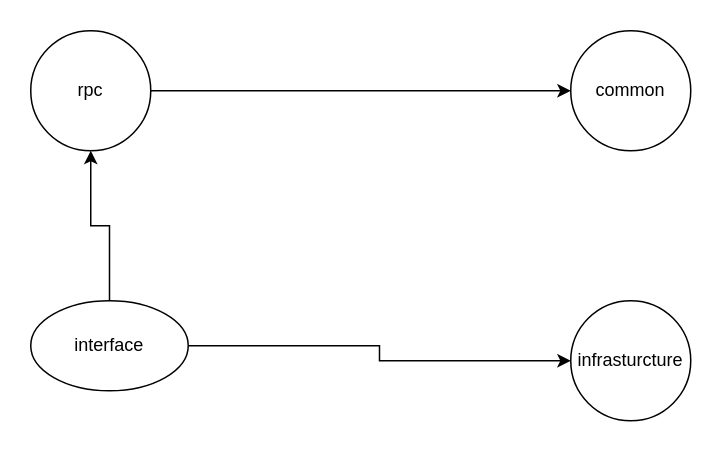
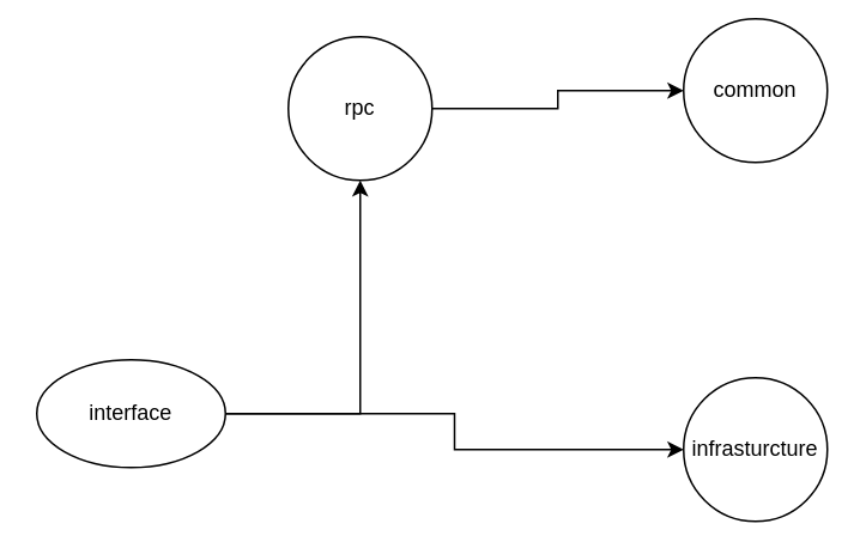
  <mxCell id="0" />
  <mxCell id="1" parent="0" />
- <mxCell id="2" value="common" style="ellipse;whiteSpace=wrap;html=1;aspect=fixed;" vertex="1" parent="1"><mxGeometry x="380" y="20" width="80" height="80" as="geometry" /></mxCell>
+ <mxCell id="2" value="common" style="ellipse;whiteSpace=wrap;html=1;aspect=fixed;" vertex="1" parent="1"><mxGeometry x="380" y="10" width="80" height="80" as="geometry" /></mxCell>
  <mxCell id="3" style="edgeStyle=orthogonalEdgeStyle;rounded=0;orthogonalLoop=1;jettySize=auto;html=1;entryX=0;entryY=0.5;entryDx=0;entryDy=0;" edge="1" parent="1" source="4" target="2"><mxGeometry relative="1" as="geometry" /></mxCell>
- <mxCell id="4" value="rpc" style="ellipse;whiteSpace=wrap;html=1;aspect=fixed;" vertex="1" parent="1"><mxGeometry x="20" y="20" width="80" height="80" as="geometry" /></mxCell>
+ <mxCell id="4" value="rpc" style="ellipse;whiteSpace=wrap;html=1;aspect=fixed;" vertex="1" parent="1"><mxGeometry x="160" y="20" width="80" height="80" as="geometry" /></mxCell>
  <mxCell id="5" style="edgeStyle=orthogonalEdgeStyle;rounded=0;orthogonalLoop=1;jettySize=auto;html=1;entryX=0.5;entryY=1;entryDx=0;entryDy=0;" edge="1" parent="1" source="7" target="4"><mxGeometry relative="1" as="geometry" /></mxCell>
  <mxCell id="6" style="edgeStyle=orthogonalEdgeStyle;rounded=0;orthogonalLoop=1;jettySize=auto;html=1;entryX=0;entryY=0.5;entryDx=0;entryDy=0;" edge="1" parent="1" source="7" target="8"><mxGeometry relative="1" as="geometry" /></mxCell>
  <mxCell id="7" value="interface" style="ellipse;whiteSpace=wrap;html=1;aspect=fixed;" vertex="1" parent="1"><mxGeometry x="20" y="200" width="105" height="60" as="geometry" /></mxCell>
- <mxCell id="8" value="infrasturcture" style="ellipse;whiteSpace=wrap;html=1;aspect=fixed;" vertex="1" parent="1"><mxGeometry x="380" y="200" width="80" height="80" as="geometry" /></mxCell>
+ <mxCell id="8" value="infrasturcture" style="ellipse;whiteSpace=wrap;html=1;aspect=fixed;" vertex="1" parent="1"><mxGeometry x="380" y="210" width="80" height="80" as="geometry" /></mxCell>
